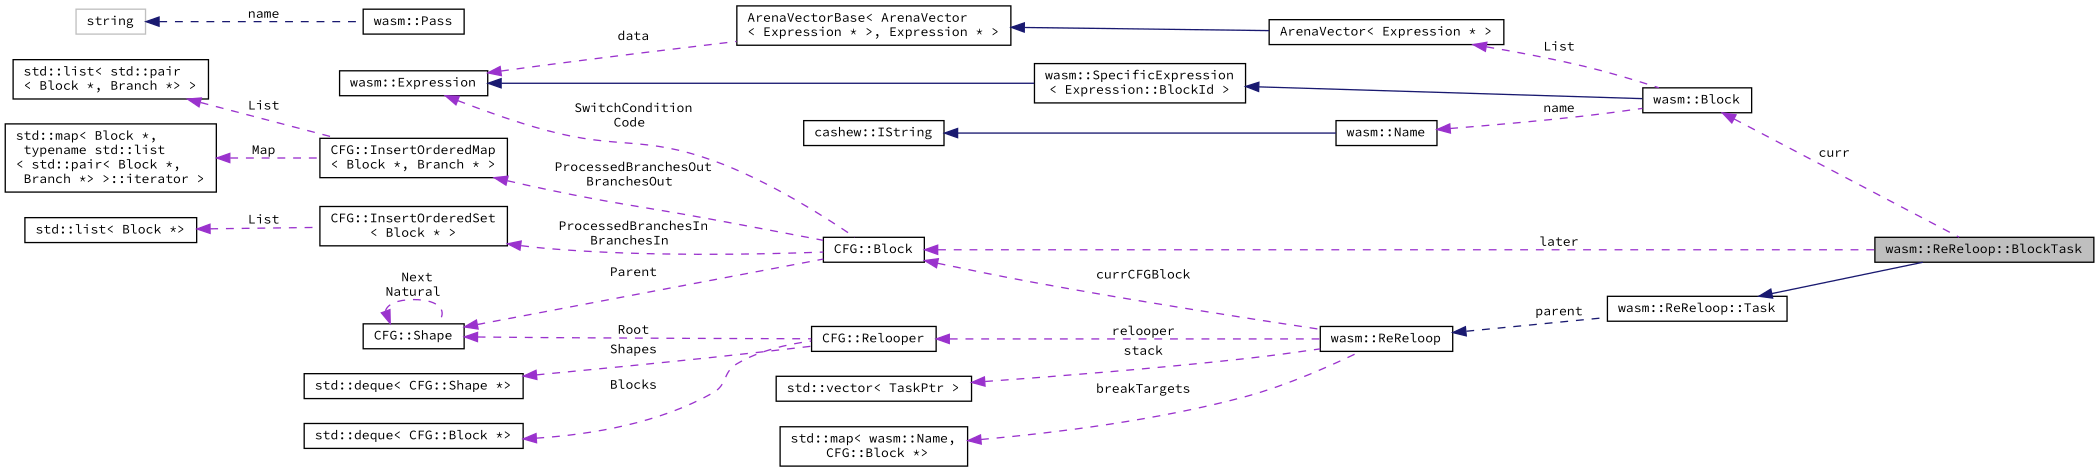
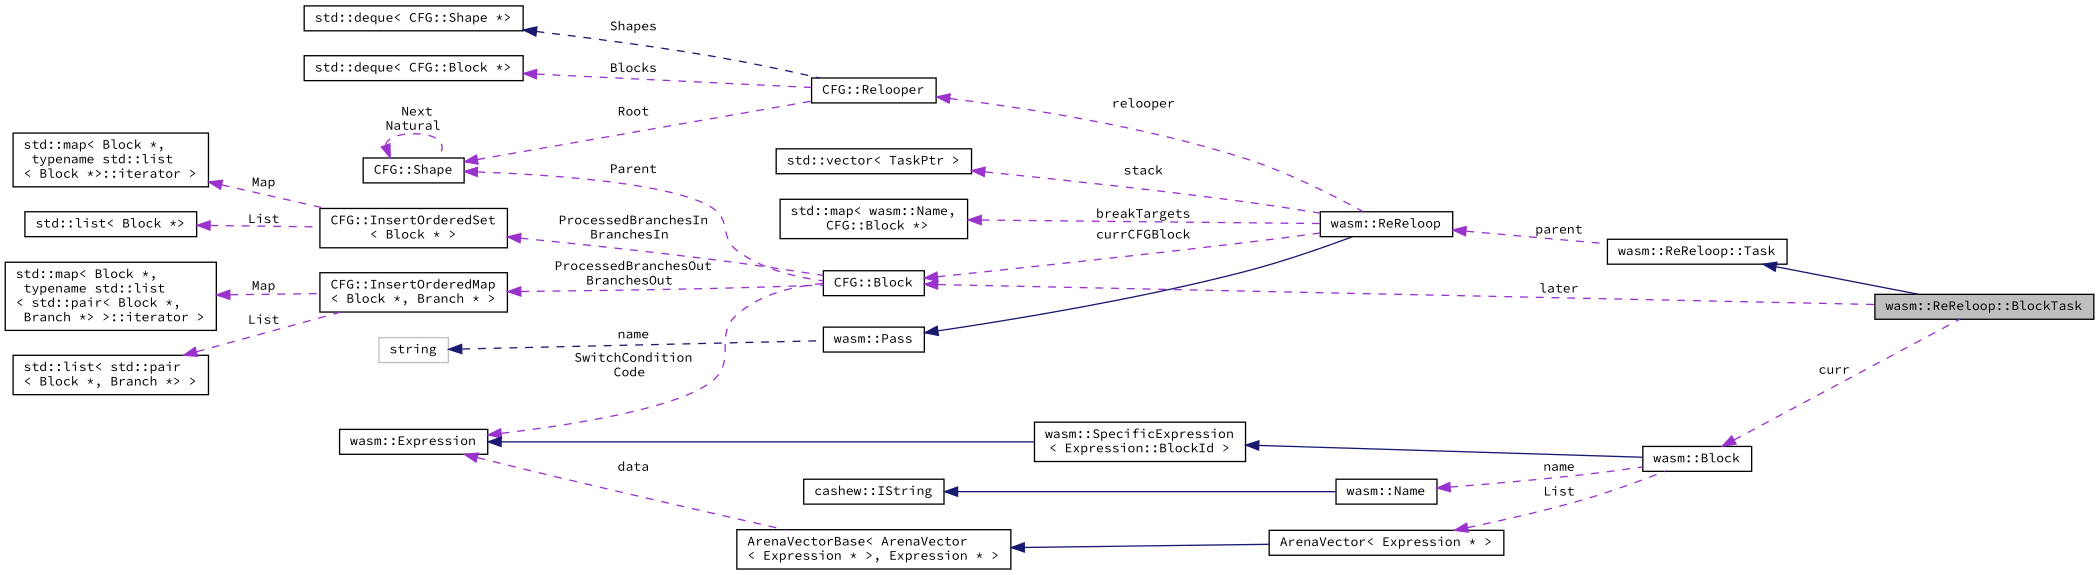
  digraph {
    fontname="Source Code Pro"
    rankdir=LR
    node [color=black fillcolor=white fontname="Source Code Pro" fontsize=10 shape=record style=filled]
    edge [color=darkorchid3 dir=back fontname="Source Code Pro" fontsize=10 labelfontname=Helvetica labelfontsize=10 style=dashed]
    n1 [fillcolor=grey75 fontcolor=black height=0.2 label="wasm::ReReloop::BlockTask" width=0.4]
    n2 [height=0.2 label="wasm::ReReloop::Task" width=0.4]
    n3 [height=0.2 label="wasm::ReReloop" width=0.4]
    n4 [height=0.2 label="wasm::Pass" width=0.4]
    n5 [color=grey75 height=0.2 label=string width=0.4]
    n6 [height=0.2 label="CFG::Relooper" width=0.4]
    n7 [height=0.2 label="std::deque\< CFG::Shape *\>" width=0.4]
    n8 [height=0.2 label="std::deque\< CFG::Block *\>" width=0.4]
    n9 [height=0.2 label="CFG::Shape" width=0.4]
    n10 [height=0.2 label="CFG::Block" width=0.4]
    n11 [height=0.2 label="std::vector\< TaskPtr \>" width=0.4]
    n12 [height=0.2 label="wasm::Expression" width=0.4]
    n13 [height=0.2 label="wasm::SpecificExpression\l\< Expression::BlockId \>" width=0.4]
    n14 [height=0.2 label="ArenaVectorBase\< ArenaVector\l\< Expression * \>, Expression * \>" width=0.4]
    n15 [height=0.2 label="wasm::Block" width=0.4]
    n16 [height=0.2 label="ArenaVector\< Expression * \>" width=0.4]
    n17 [height=0.2 label="CFG::InsertOrderedMap\l\< Block *, Branch * \>" width=0.4]
    n18 [height=0.2 label="std::map\< Block *,\l typename std::list\l\< std::pair\< Block *,\l Branch *\> \>::iterator \>" width=0.4]
    n19 [height=0.2 label="std::list\< std::pair\l\< Block *, Branch *\> \>" width=0.4]
    n20 [height=0.2 label="CFG::InsertOrderedSet\l\< Block * \>" width=0.4]
+   n21 [height=0.2 label="std::map\< Block *,\l typename std::list\l\< Block *\>::iterator \>" width=0.4]
    n22 [height=0.2 label="std::list\< Block *\>" width=0.4]
    n23 [height=0.2 label="std::map\< wasm::Name,\l CFG::Block *\>" width=0.4]
    n24 [height=0.2 label="wasm::Name" width=0.4]
    n25 [height=0.2 label="cashew::IString" width=0.4]
    n2 -> n1 [color=midnightblue style=solid]
-   n3 -> n2 [color=midnightblue label=" parent"]
+   n3 -> n2 [label=" parent"]
+   n4 -> n3 [color=midnightblue style=solid]
    n5 -> n4 [color=midnightblue label=" name"]
    n6 -> n3 [label=" relooper"]
-   n7 -> n6 [label=" Shapes"]
+   n7 -> n6 [color=midnightblue label=" Shapes"]
    n8 -> n6 [label=" Blocks"]
    n9 -> n6 [label=" Root"]
    n9 -> n9 [label=" Next\nNatural"]
    n9 -> n10 [label=" Parent"]
    n10 -> n1 [label=" later"]
    n10 -> n3 [label=" currCFGBlock"]
    n11 -> n3 [label=" stack"]
    n12 -> n10 [label=" SwitchCondition\nCode"]
    n12 -> n13 [color=midnightblue style=solid]
    n12 -> n14 [label=" data"]
    n13 -> n15 [color=midnightblue style=solid]
    n14 -> n16 [color=midnightblue style=solid]
    n15 -> n1 [label=" curr"]
    n16 -> n15 [label=" List"]
    n17 -> n10 [label=" ProcessedBranchesOut\nBranchesOut"]
    n18 -> n17 [label=" Map"]
    n19 -> n17 [label=" List"]
    n20 -> n10 [label=" ProcessedBranchesIn\nBranchesIn"]
+   n21 -> n20 [label=" Map"]
    n22 -> n20 [label=" List"]
    n23 -> n3 [label=" breakTargets"]
    n24 -> n15 [label=" name"]
    n25 -> n24 [color=midnightblue style=solid]
  }
